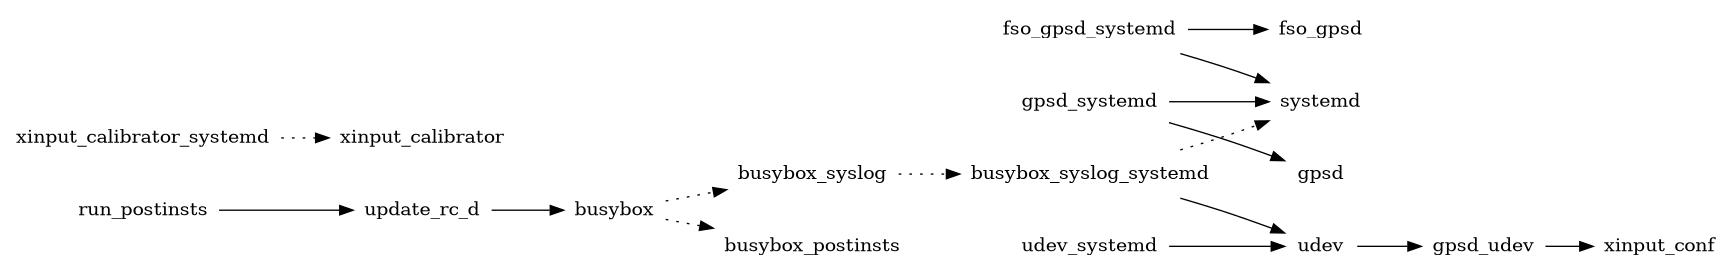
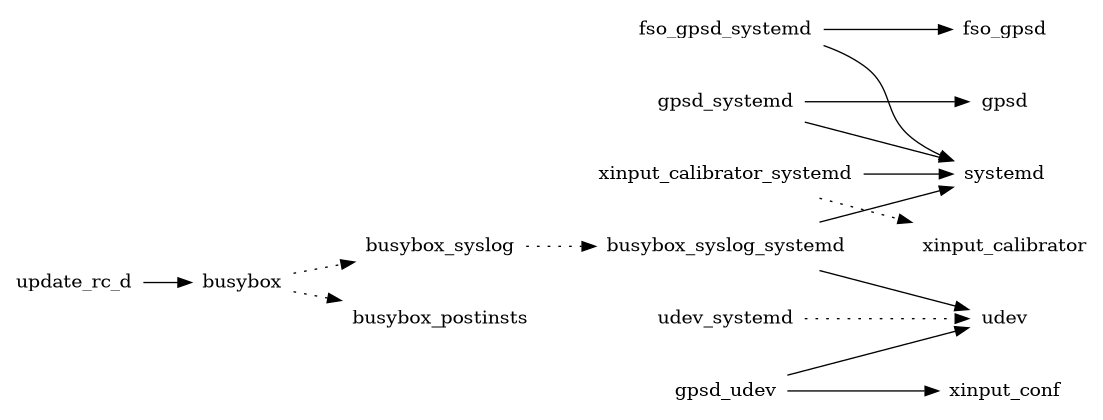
  digraph {
    rankdir=LR
    node [shape=plaintext]
    busybox
    busybox_syslog
    n3 [label=busybox_postinsts]
    busybox_syslog_systemd
    update_rc_d
    systemd
    udev
    fso_gpsd_systemd
    fso_gpsd
    gpsd_systemd
    gpsd
    n12 [label=xinput_conf]
    gpsd_udev
-   run_postinsts
    udev_systemd
    xinput_calibrator_systemd
    xinput_calibrator
    busybox -> busybox_syslog [style=dotted]
    busybox -> n3 [style=dotted]
    busybox_syslog -> busybox_syslog_systemd [style=dotted]
-   busybox_syslog_systemd -> systemd [style=dotted]
+   busybox_syslog_systemd -> systemd
    busybox_syslog_systemd -> udev
    update_rc_d -> busybox
    fso_gpsd_systemd -> systemd
    fso_gpsd_systemd -> fso_gpsd
    gpsd_systemd -> systemd
    gpsd_systemd -> gpsd
-   udev -> gpsd_udev
+   gpsd_udev -> udev
    gpsd_udev -> n12
-   run_postinsts -> update_rc_d
-   udev_systemd -> udev
+   udev_systemd -> udev [style=dotted]
+   xinput_calibrator_systemd -> systemd
    xinput_calibrator_systemd -> xinput_calibrator [style=dotted]
  }
